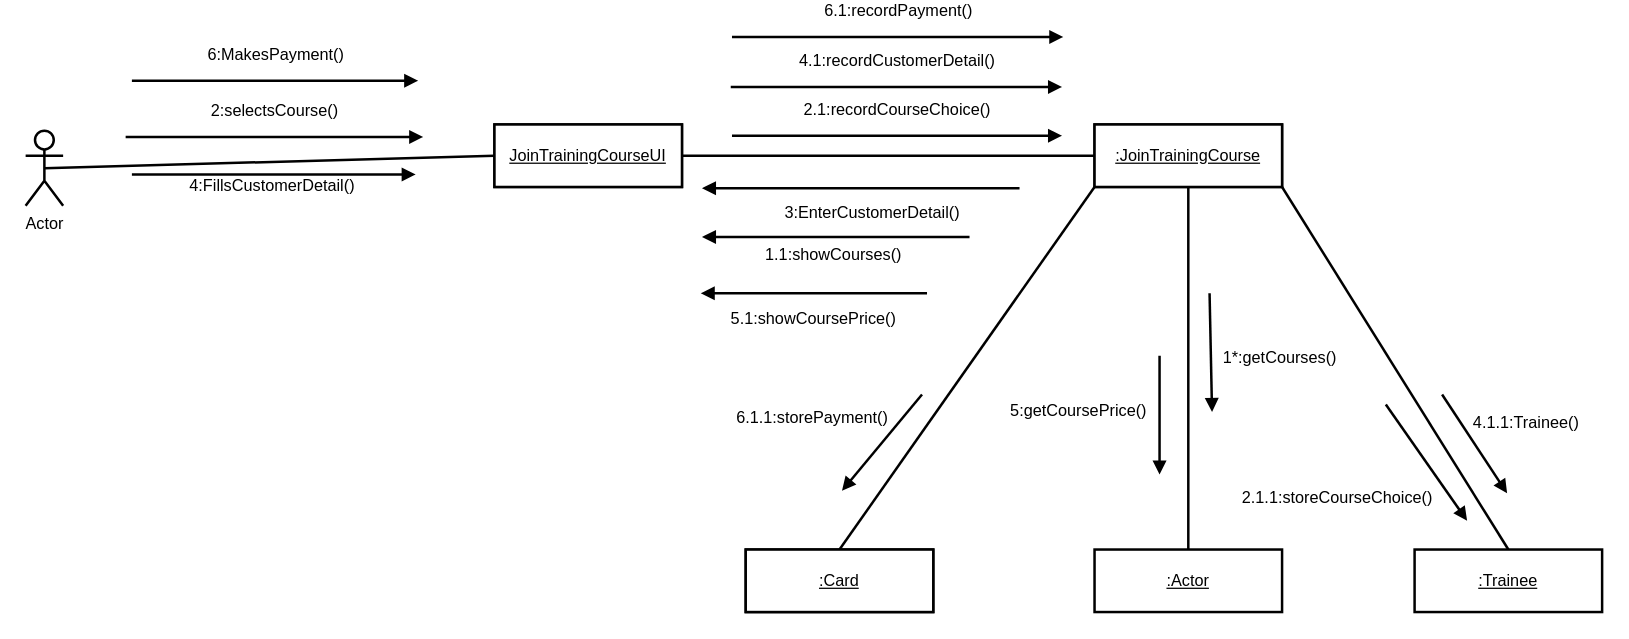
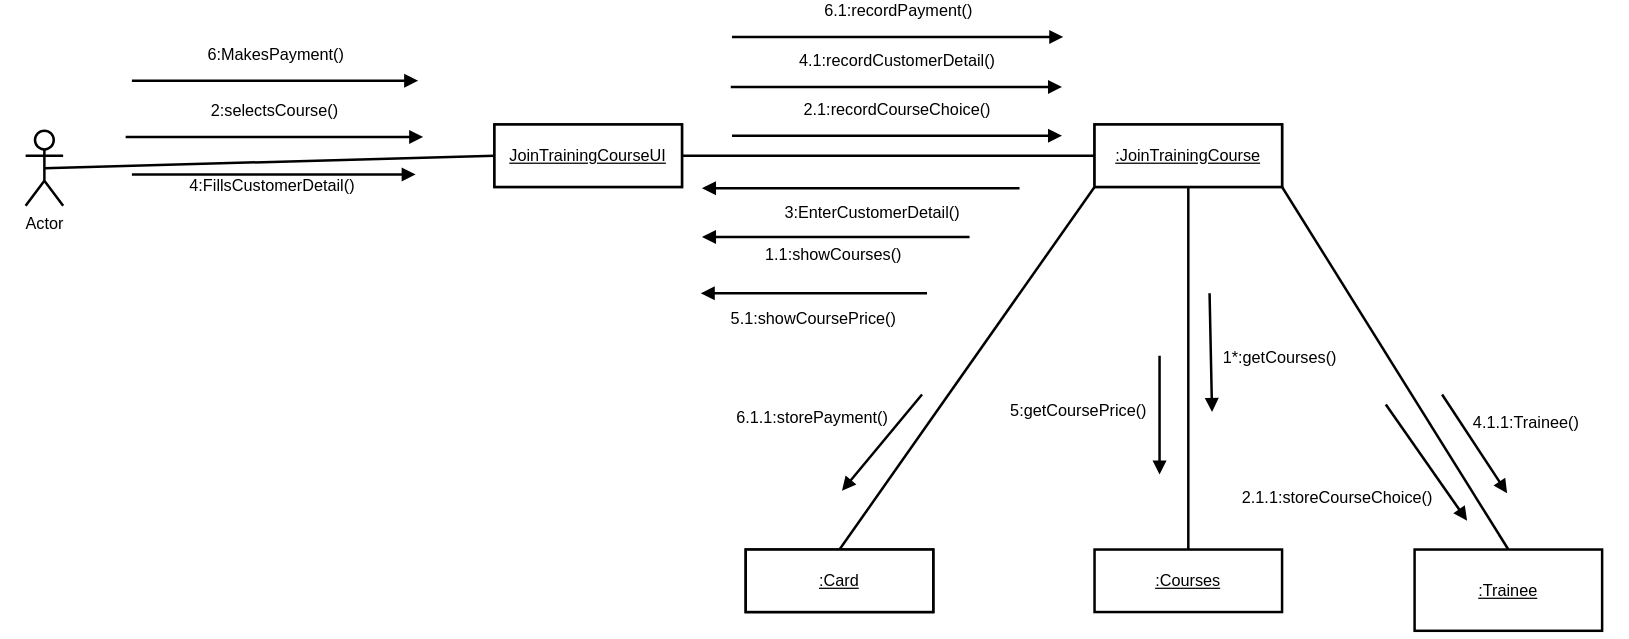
  <mxCell id="0" />
  <mxCell id="1" parent="0" />
  <mxCell id="2" style="rounded=0;orthogonalLoop=1;jettySize=auto;html=1;exitX=0.5;exitY=0.5;exitDx=0;exitDy=0;exitPerimeter=0;entryX=0;entryY=0.5;entryDx=0;entryDy=0;endArrow=none;endFill=0;strokeWidth=2;fontSize=13;" parent="1" source="3" target="5" edge="1"><mxGeometry relative="1" as="geometry" /></mxCell>
  <mxCell id="3" value="Actor" style="shape=umlActor;verticalLabelPosition=bottom;verticalAlign=top;html=1;strokeWidth=2;fontSize=13;" parent="1" vertex="1"><mxGeometry x="20" y="95" width="30" height="60" as="geometry" /></mxCell>
  <mxCell id="4" style="edgeStyle=orthogonalEdgeStyle;rounded=0;orthogonalLoop=1;jettySize=auto;html=1;exitX=1;exitY=0.5;exitDx=0;exitDy=0;entryX=0;entryY=0.5;entryDx=0;entryDy=0;endArrow=none;endFill=0;strokeWidth=2;fontSize=13;" parent="1" source="5" target="9" edge="1"><mxGeometry relative="1" as="geometry" /></mxCell>
  <mxCell id="5" value="JoinTrainingCourseUI" style="html=1;whiteSpace=wrap;strokeWidth=2;fontSize=13;" parent="1" vertex="1"><mxGeometry x="395" y="90" width="150" height="50" as="geometry" /></mxCell>
  <mxCell id="6" style="rounded=0;orthogonalLoop=1;jettySize=auto;html=1;exitX=0.5;exitY=1;exitDx=0;exitDy=0;entryX=0.5;entryY=0;entryDx=0;entryDy=0;endArrow=none;endFill=0;strokeWidth=2;fontSize=13;" parent="1" source="9" target="11" edge="1"><mxGeometry relative="1" as="geometry"><mxPoint x="1062.5" y="140" as="sourcePoint" /></mxGeometry></mxCell>
  <mxCell id="7" style="rounded=0;orthogonalLoop=1;jettySize=auto;html=1;exitX=0;exitY=1;exitDx=0;exitDy=0;entryX=0.5;entryY=0;entryDx=0;entryDy=0;endArrow=none;endFill=0;strokeWidth=2;fontSize=13;" parent="1" source="9" target="10" edge="1"><mxGeometry relative="1" as="geometry" /></mxCell>
  <mxCell id="8" style="rounded=0;orthogonalLoop=1;jettySize=auto;html=1;exitX=1;exitY=1;exitDx=0;exitDy=0;entryX=0.5;entryY=0;entryDx=0;entryDy=0;endArrow=none;endFill=0;strokeWidth=2;fontSize=13;" parent="1" source="9" target="17" edge="1"><mxGeometry relative="1" as="geometry" /></mxCell>
  <mxCell id="9" value=":JoinTrainingCourse" style="html=1;whiteSpace=wrap;strokeWidth=2;fontSize=13;" parent="1" vertex="1"><mxGeometry x="875" y="90" width="150" height="50" as="geometry" /></mxCell>
  <mxCell id="10" value=":Card" style="html=1;whiteSpace=wrap;strokeWidth=2;fontSize=13;" parent="1" vertex="1"><mxGeometry x="596" y="430" width="150" height="50" as="geometry" /></mxCell>
- <mxCell id="11" value=":Actor" style="html=1;whiteSpace=wrap;strokeWidth=2;fontSize=13;fontStyle=4" parent="1" vertex="1"><mxGeometry x="875" y="430" width="150" height="50" as="geometry" /></mxCell>
+ <mxCell id="11" value=":Courses" style="html=1;whiteSpace=wrap;strokeWidth=2;fontSize=13;fontStyle=4" parent="1" vertex="1"><mxGeometry x="875" y="430" width="150" height="50" as="geometry" /></mxCell>
  <mxCell id="12" value="1*:getCourses()" style="html=1;verticalAlign=bottom;endArrow=block;elbow=vertical;rounded=0;strokeWidth=2;fontSize=13;" parent="1" edge="1"><mxGeometry x="0.33" y="55" width="80" relative="1" as="geometry"><mxPoint x="967" y="225" as="sourcePoint" /><mxPoint x="969" y="320" as="targetPoint" /><mxPoint as="offset" /></mxGeometry></mxCell>
  <mxCell id="13" value="1.1:showCourses()" style="html=1;verticalAlign=bottom;endArrow=block;edgeStyle=elbowEdgeStyle;elbow=vertical;curved=0;rounded=0;strokeWidth=2;fontSize=13;" parent="1" edge="1"><mxGeometry x="0.019" y="25" width="80" relative="1" as="geometry"><mxPoint x="775" y="180" as="sourcePoint" /><mxPoint x="561" y="180" as="targetPoint" /><mxPoint as="offset" /><Array as="points"><mxPoint x="745" y="180" /></Array></mxGeometry></mxCell>
  <mxCell id="14" value="6.1.1:storePayment()" style="html=1;verticalAlign=bottom;endArrow=block;elbow=vertical;rounded=0;strokeWidth=2;fontSize=13;" parent="1" edge="1"><mxGeometry x="0.571" y="-49" width="80" relative="1" as="geometry"><mxPoint x="737" y="306" as="sourcePoint" /><mxPoint x="673" y="383" as="targetPoint" /><mxPoint as="offset" /></mxGeometry></mxCell>
  <mxCell id="15" value="2:selectsCourse()" style="html=1;verticalAlign=bottom;endArrow=block;edgeStyle=elbowEdgeStyle;elbow=vertical;curved=0;rounded=0;strokeWidth=2;fontSize=13;" parent="1" edge="1"><mxGeometry y="10" width="80" relative="1" as="geometry"><mxPoint x="100" y="100" as="sourcePoint" /><mxPoint x="338" y="100" as="targetPoint" /><mxPoint as="offset" /></mxGeometry></mxCell>
  <mxCell id="16" value="6:MakesPayment()" style="html=1;verticalAlign=bottom;endArrow=block;edgeStyle=elbowEdgeStyle;elbow=vertical;curved=0;rounded=0;strokeWidth=2;fontSize=13;" parent="1" edge="1"><mxGeometry y="10" width="80" relative="1" as="geometry"><mxPoint x="105" y="55" as="sourcePoint" /><mxPoint x="334" y="55" as="targetPoint" /><mxPoint as="offset" /><Array as="points"><mxPoint x="145" y="55" /></Array></mxGeometry></mxCell>
- <mxCell id="17" value=":Trainee" style="html=1;whiteSpace=wrap;strokeWidth=2;fontSize=13;fontStyle=4" parent="1" vertex="1"><mxGeometry x="1131" y="430" width="150" height="50" as="geometry" /></mxCell>
+ <mxCell id="17" value=":Trainee" style="html=1;whiteSpace=wrap;strokeWidth=2;fontSize=13;fontStyle=4" parent="1" vertex="1"><mxGeometry x="1131" y="430" width="150" height="65" as="geometry" /></mxCell>
  <mxCell id="18" value="4:FillsCustomerDetail()" style="html=1;verticalAlign=bottom;endArrow=block;edgeStyle=elbowEdgeStyle;elbow=vertical;curved=0;rounded=0;strokeWidth=2;fontSize=13;" parent="1" edge="1"><mxGeometry x="-0.01" y="-20" width="80" relative="1" as="geometry"><mxPoint x="105" y="130" as="sourcePoint" /><mxPoint x="332" y="130" as="targetPoint" /><mxPoint as="offset" /></mxGeometry></mxCell>
  <mxCell id="19" value="4.1:recordCustomerDetail()" style="html=1;verticalAlign=bottom;endArrow=block;edgeStyle=elbowEdgeStyle;elbow=vertical;curved=0;rounded=0;strokeWidth=2;fontSize=13;" parent="1" edge="1"><mxGeometry y="10" width="80" relative="1" as="geometry"><mxPoint x="584" y="60" as="sourcePoint" /><mxPoint x="849" y="60" as="targetPoint" /><mxPoint as="offset" /></mxGeometry></mxCell>
  <mxCell id="20" value="4.1.1:Trainee()" style="html=1;verticalAlign=bottom;endArrow=block;elbow=vertical;rounded=0;strokeWidth=2;fontSize=13;" parent="1" edge="1"><mxGeometry x="0.362" y="38" width="80" relative="1" as="geometry"><mxPoint x="1153" y="306" as="sourcePoint" /><mxPoint x="1205" y="385" as="targetPoint" /><mxPoint as="offset" /></mxGeometry></mxCell>
  <mxCell id="21" value="3:EnterCustomerDetail()" style="html=1;verticalAlign=bottom;endArrow=block;edgeStyle=elbowEdgeStyle;elbow=vertical;curved=0;rounded=0;strokeWidth=2;fontSize=13;" parent="1" edge="1"><mxGeometry x="-0.074" y="30" width="80" relative="1" as="geometry"><mxPoint x="815" y="141" as="sourcePoint" /><mxPoint x="561" y="141" as="targetPoint" /><mxPoint as="offset" /><Array as="points"><mxPoint x="745" y="141" /></Array></mxGeometry></mxCell>
  <mxCell id="22" value="6.1:recordPayment()" style="html=1;verticalAlign=bottom;endArrow=block;edgeStyle=elbowEdgeStyle;elbow=vertical;curved=0;rounded=0;strokeWidth=2;fontSize=13;" parent="1" edge="1"><mxGeometry y="10" width="80" relative="1" as="geometry"><mxPoint x="585" y="20" as="sourcePoint" /><mxPoint x="850" y="20" as="targetPoint" /><mxPoint as="offset" /></mxGeometry></mxCell>
  <mxCell id="23" value="2.1:recordCourseChoice()" style="html=1;verticalAlign=bottom;endArrow=block;edgeStyle=elbowEdgeStyle;elbow=vertical;curved=0;rounded=0;strokeWidth=2;fontSize=13;" parent="1" edge="1"><mxGeometry y="10" width="80" relative="1" as="geometry"><mxPoint x="585" y="99" as="sourcePoint" /><mxPoint x="849" y="99" as="targetPoint" /><mxPoint as="offset" /></mxGeometry></mxCell>
  <mxCell id="24" value="2.1.1:storeCourseChoice()" style="html=1;verticalAlign=bottom;endArrow=block;elbow=vertical;rounded=0;strokeWidth=2;fontSize=13;" parent="1" edge="1"><mxGeometry x="-0.166" y="-81" width="80" relative="1" as="geometry"><mxPoint x="1108" y="314" as="sourcePoint" /><mxPoint x="1173" y="407" as="targetPoint" /><mxPoint as="offset" /></mxGeometry></mxCell>
  <mxCell id="25" value="5:getCoursePrice()" style="html=1;verticalAlign=bottom;endArrow=block;elbow=vertical;rounded=0;strokeWidth=2;fontSize=13;" parent="1" edge="1"><mxGeometry x="0.158" y="-65" width="80" relative="1" as="geometry"><mxPoint x="927" y="275" as="sourcePoint" /><mxPoint x="927" y="370" as="targetPoint" /><mxPoint as="offset" /></mxGeometry></mxCell>
  <mxCell id="26" value="5.1:showCoursePrice()" style="html=1;verticalAlign=bottom;endArrow=block;edgeStyle=elbowEdgeStyle;elbow=vertical;curved=0;rounded=0;strokeWidth=2;fontSize=13;" parent="1" edge="1"><mxGeometry y="31" width="80" relative="1" as="geometry"><mxPoint x="741" y="225" as="sourcePoint" /><mxPoint x="560" y="225" as="targetPoint" /><mxPoint as="offset" /></mxGeometry></mxCell>
  <mxCell id="27" value="JoinTrainingCourseUI" style="html=1;whiteSpace=wrap;strokeWidth=2;fontSize=13;fontStyle=4" vertex="1" parent="1"><mxGeometry x="395" y="90" width="150" height="50" as="geometry" /></mxCell>
  <mxCell id="28" value=":JoinTrainingCourse" style="html=1;whiteSpace=wrap;strokeWidth=2;fontSize=13;fontStyle=4" vertex="1" parent="1"><mxGeometry x="875" y="90" width="150" height="50" as="geometry" /></mxCell>
  <mxCell id="29" value=":Card" style="html=1;whiteSpace=wrap;strokeWidth=2;fontSize=13;fontStyle=4" vertex="1" parent="1"><mxGeometry x="596" y="430" width="150" height="50" as="geometry" /></mxCell>
